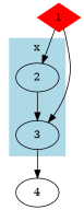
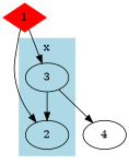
  digraph {
    2
    3
    4
    1 [color=red shape=diamond style=filled]
    subgraph cluster_1 {
      color=lightblue
      label=x
      style=filled
      2
      3
    }
-   2 -> 3
+   3 -> 2
    3 -> 4
    1 -> 2
    1 -> 3
  }
